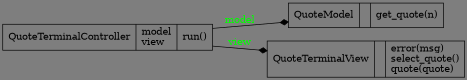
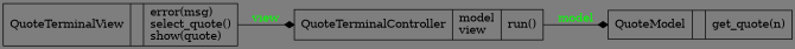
  digraph {
    bgcolor="#7e7e7e"
    rankdir=LR
    node [color=black fontcolor=black shape=record style=solid]
    edge [arrowhead=diamond arrowtail=none fontcolor=green style=solid]
    n1 [label=<{QuoteModel|<br ALIGN="LEFT"/>|get_quote(n)<br ALIGN="LEFT"/>}>]
    n2 [label=<{QuoteTerminalController|model<br ALIGN="LEFT"/>view<br ALIGN="LEFT"/>|run()<br ALIGN="LEFT"/>}>]
-   n3 [label=<{QuoteTerminalView|<br ALIGN="LEFT"/>|error(msg)<br ALIGN="LEFT"/>select_quote()<br ALIGN="LEFT"/>quote(quote)<br ALIGN="LEFT"/>}>]
+   n3 [label=<{QuoteTerminalView|<br ALIGN="LEFT"/>|error(msg)<br ALIGN="LEFT"/>select_quote()<br ALIGN="LEFT"/>show(quote)<br ALIGN="LEFT"/>}>]
    n2 -> n1 [label=model]
-   n2 -> n3 [label=view]
+   n3 -> n2 [label=view]
  }
